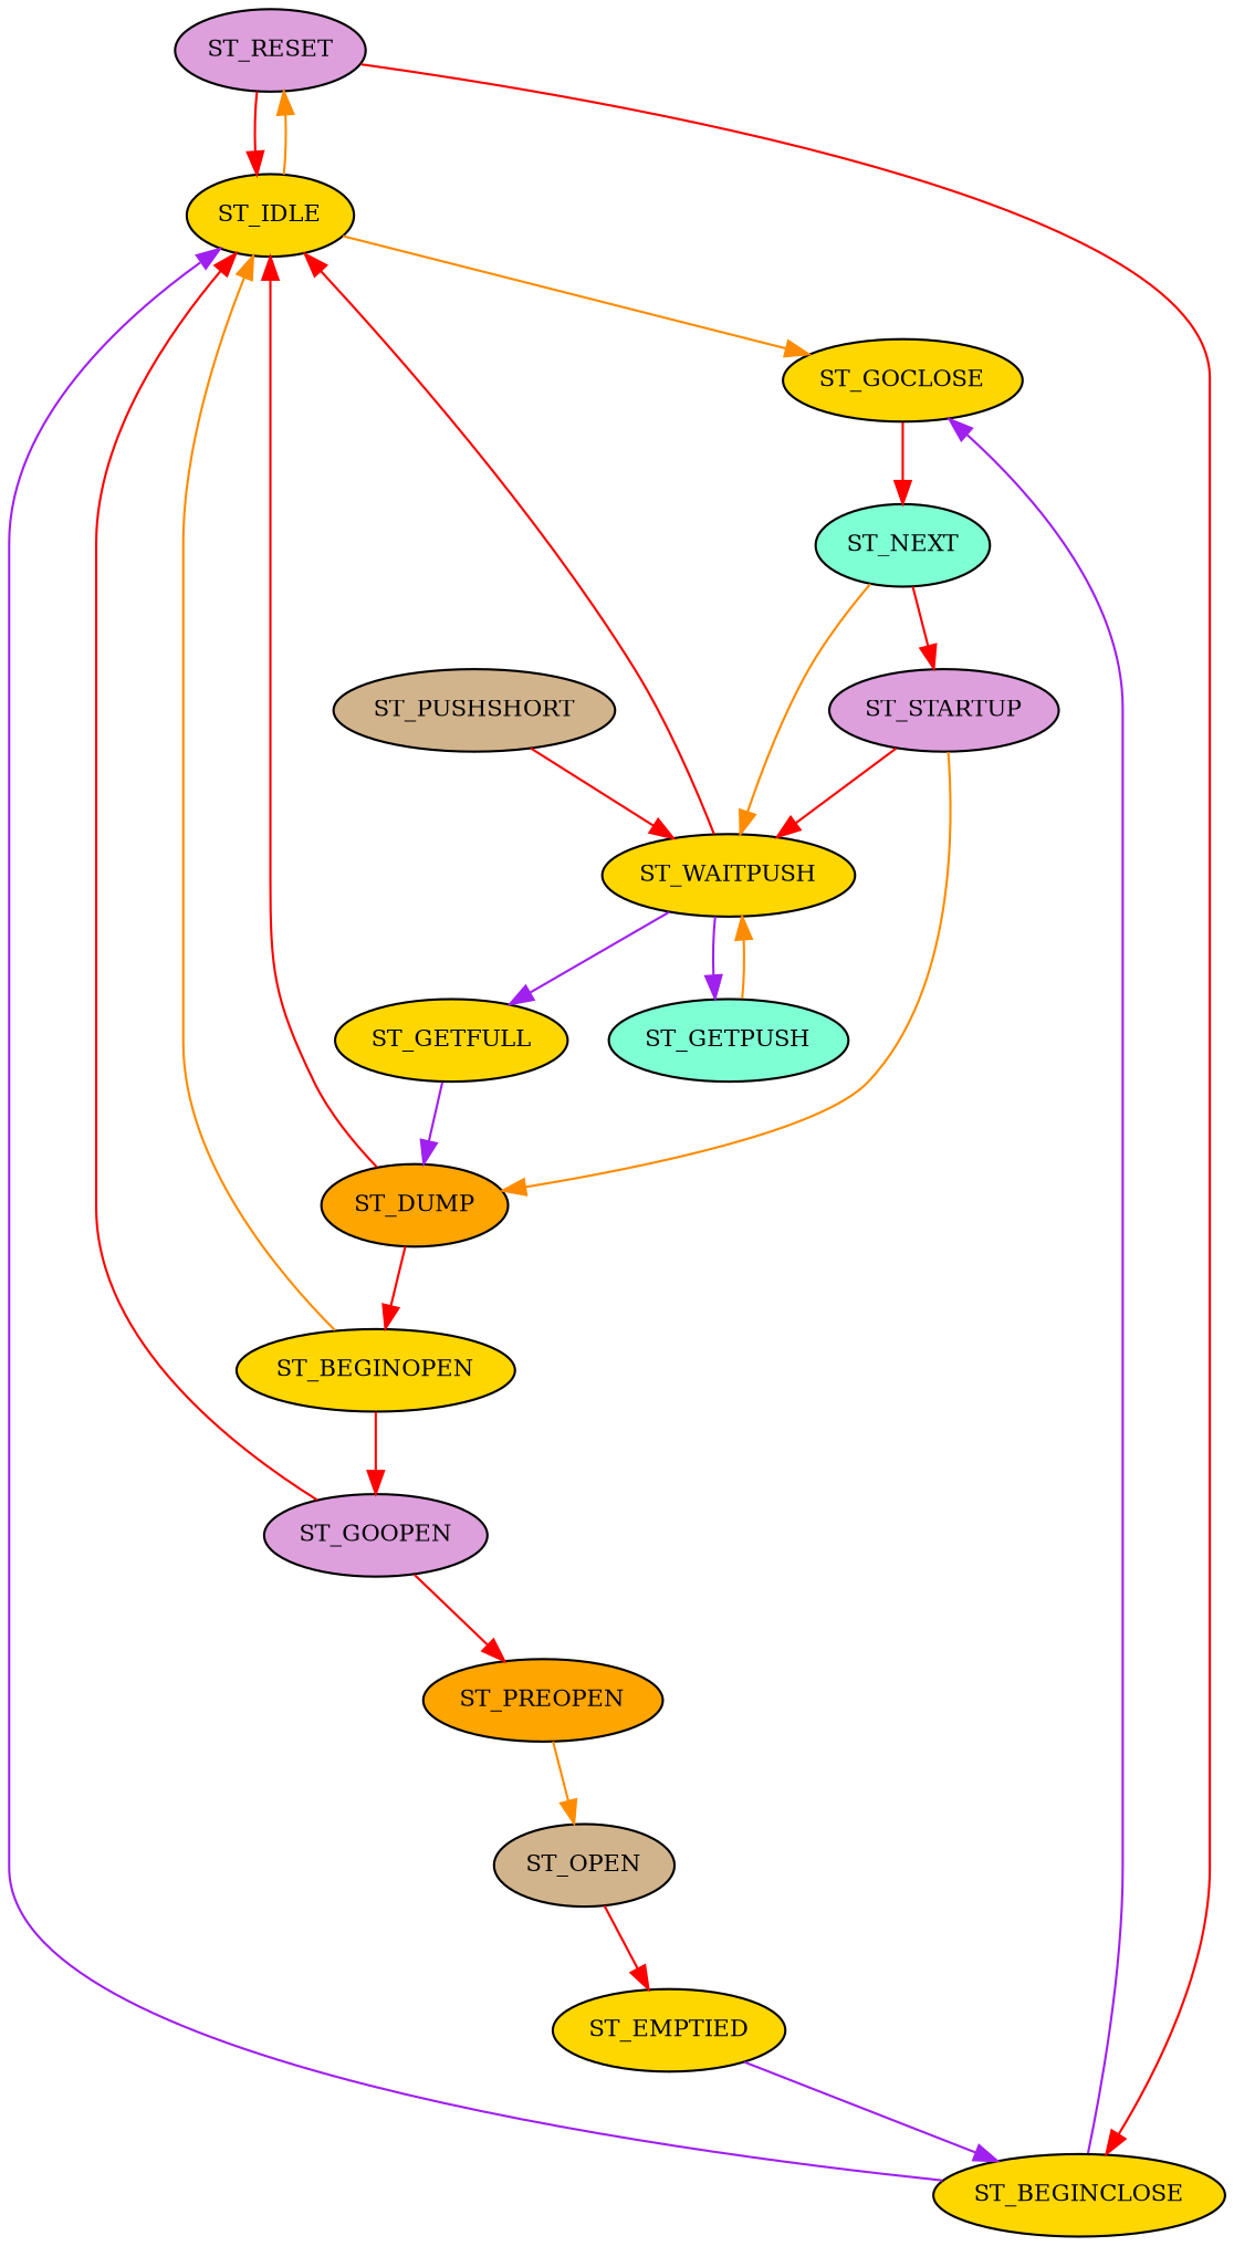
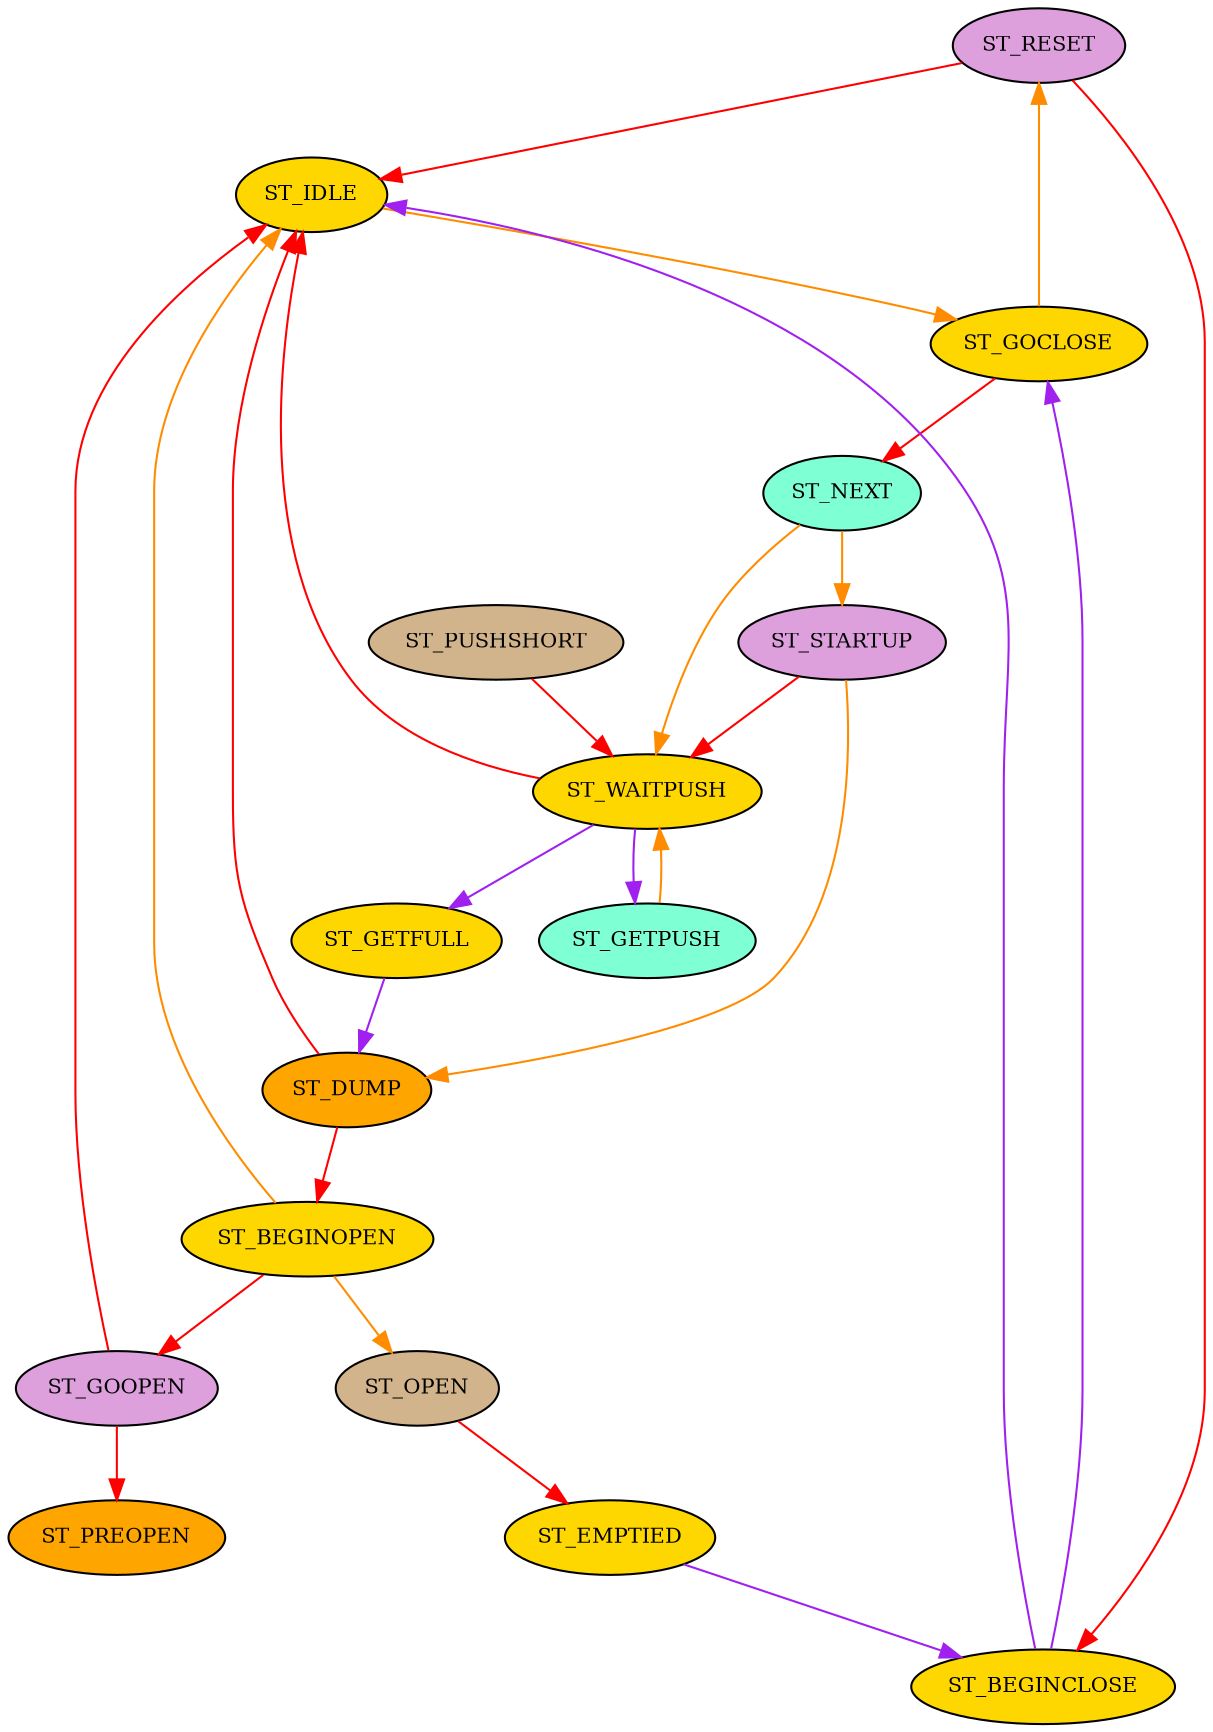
  digraph {
    node [fillcolor=gold fontsize=10 style=filled]
    edge [color=red]
    ST_RESET [fillcolor=plum]
    ST_IDLE
    ST_GOCLOSE
    ST_BEGINCLOSE
    ST_NEXT [fillcolor=aquamarine]
    ST_STARTUP [fillcolor=plum]
    ST_WAITPUSH
    ST_DUMP [fillcolor=orange]
    ST_GETPUSH [fillcolor=aquamarine]
    ST_GETFULL
    ST_BEGINOPEN
    ST_GOOPEN [fillcolor=plum]
    ST_PUSHSHORT [fillcolor=tan]
    ST_PREOPEN [fillcolor=orange]
    ST_OPEN [fillcolor=tan]
    ST_EMPTIED
    ST_RESET -> ST_IDLE
    ST_RESET -> ST_BEGINCLOSE
-   ST_IDLE -> ST_RESET [color=darkorange]
+   ST_GOCLOSE -> ST_RESET [color=darkorange]
    ST_IDLE -> ST_GOCLOSE [color=darkorange]
    ST_GOCLOSE -> ST_NEXT
    ST_BEGINCLOSE -> ST_IDLE [color=purple]
    ST_BEGINCLOSE -> ST_GOCLOSE [color=purple]
-   ST_NEXT -> ST_STARTUP
+   ST_NEXT -> ST_STARTUP [color=darkorange]
    ST_NEXT -> ST_WAITPUSH [color=darkorange]
    ST_STARTUP -> ST_WAITPUSH
    ST_STARTUP -> ST_DUMP [color=darkorange]
    ST_WAITPUSH -> ST_IDLE
    ST_WAITPUSH -> ST_GETPUSH [color=purple]
    ST_WAITPUSH -> ST_GETFULL [color=purple]
    ST_DUMP -> ST_IDLE
    ST_DUMP -> ST_BEGINOPEN
    ST_GETPUSH -> ST_WAITPUSH [color=darkorange]
    ST_GETFULL -> ST_DUMP [color=purple]
    ST_BEGINOPEN -> ST_IDLE [color=darkorange]
    ST_BEGINOPEN -> ST_GOOPEN
    ST_GOOPEN -> ST_IDLE
    ST_GOOPEN -> ST_PREOPEN
    ST_PUSHSHORT -> ST_WAITPUSH
-   ST_PREOPEN -> ST_OPEN [color=darkorange]
+   ST_BEGINOPEN -> ST_OPEN [color=darkorange]
    ST_OPEN -> ST_EMPTIED
    ST_EMPTIED -> ST_BEGINCLOSE [color=purple]
  }
